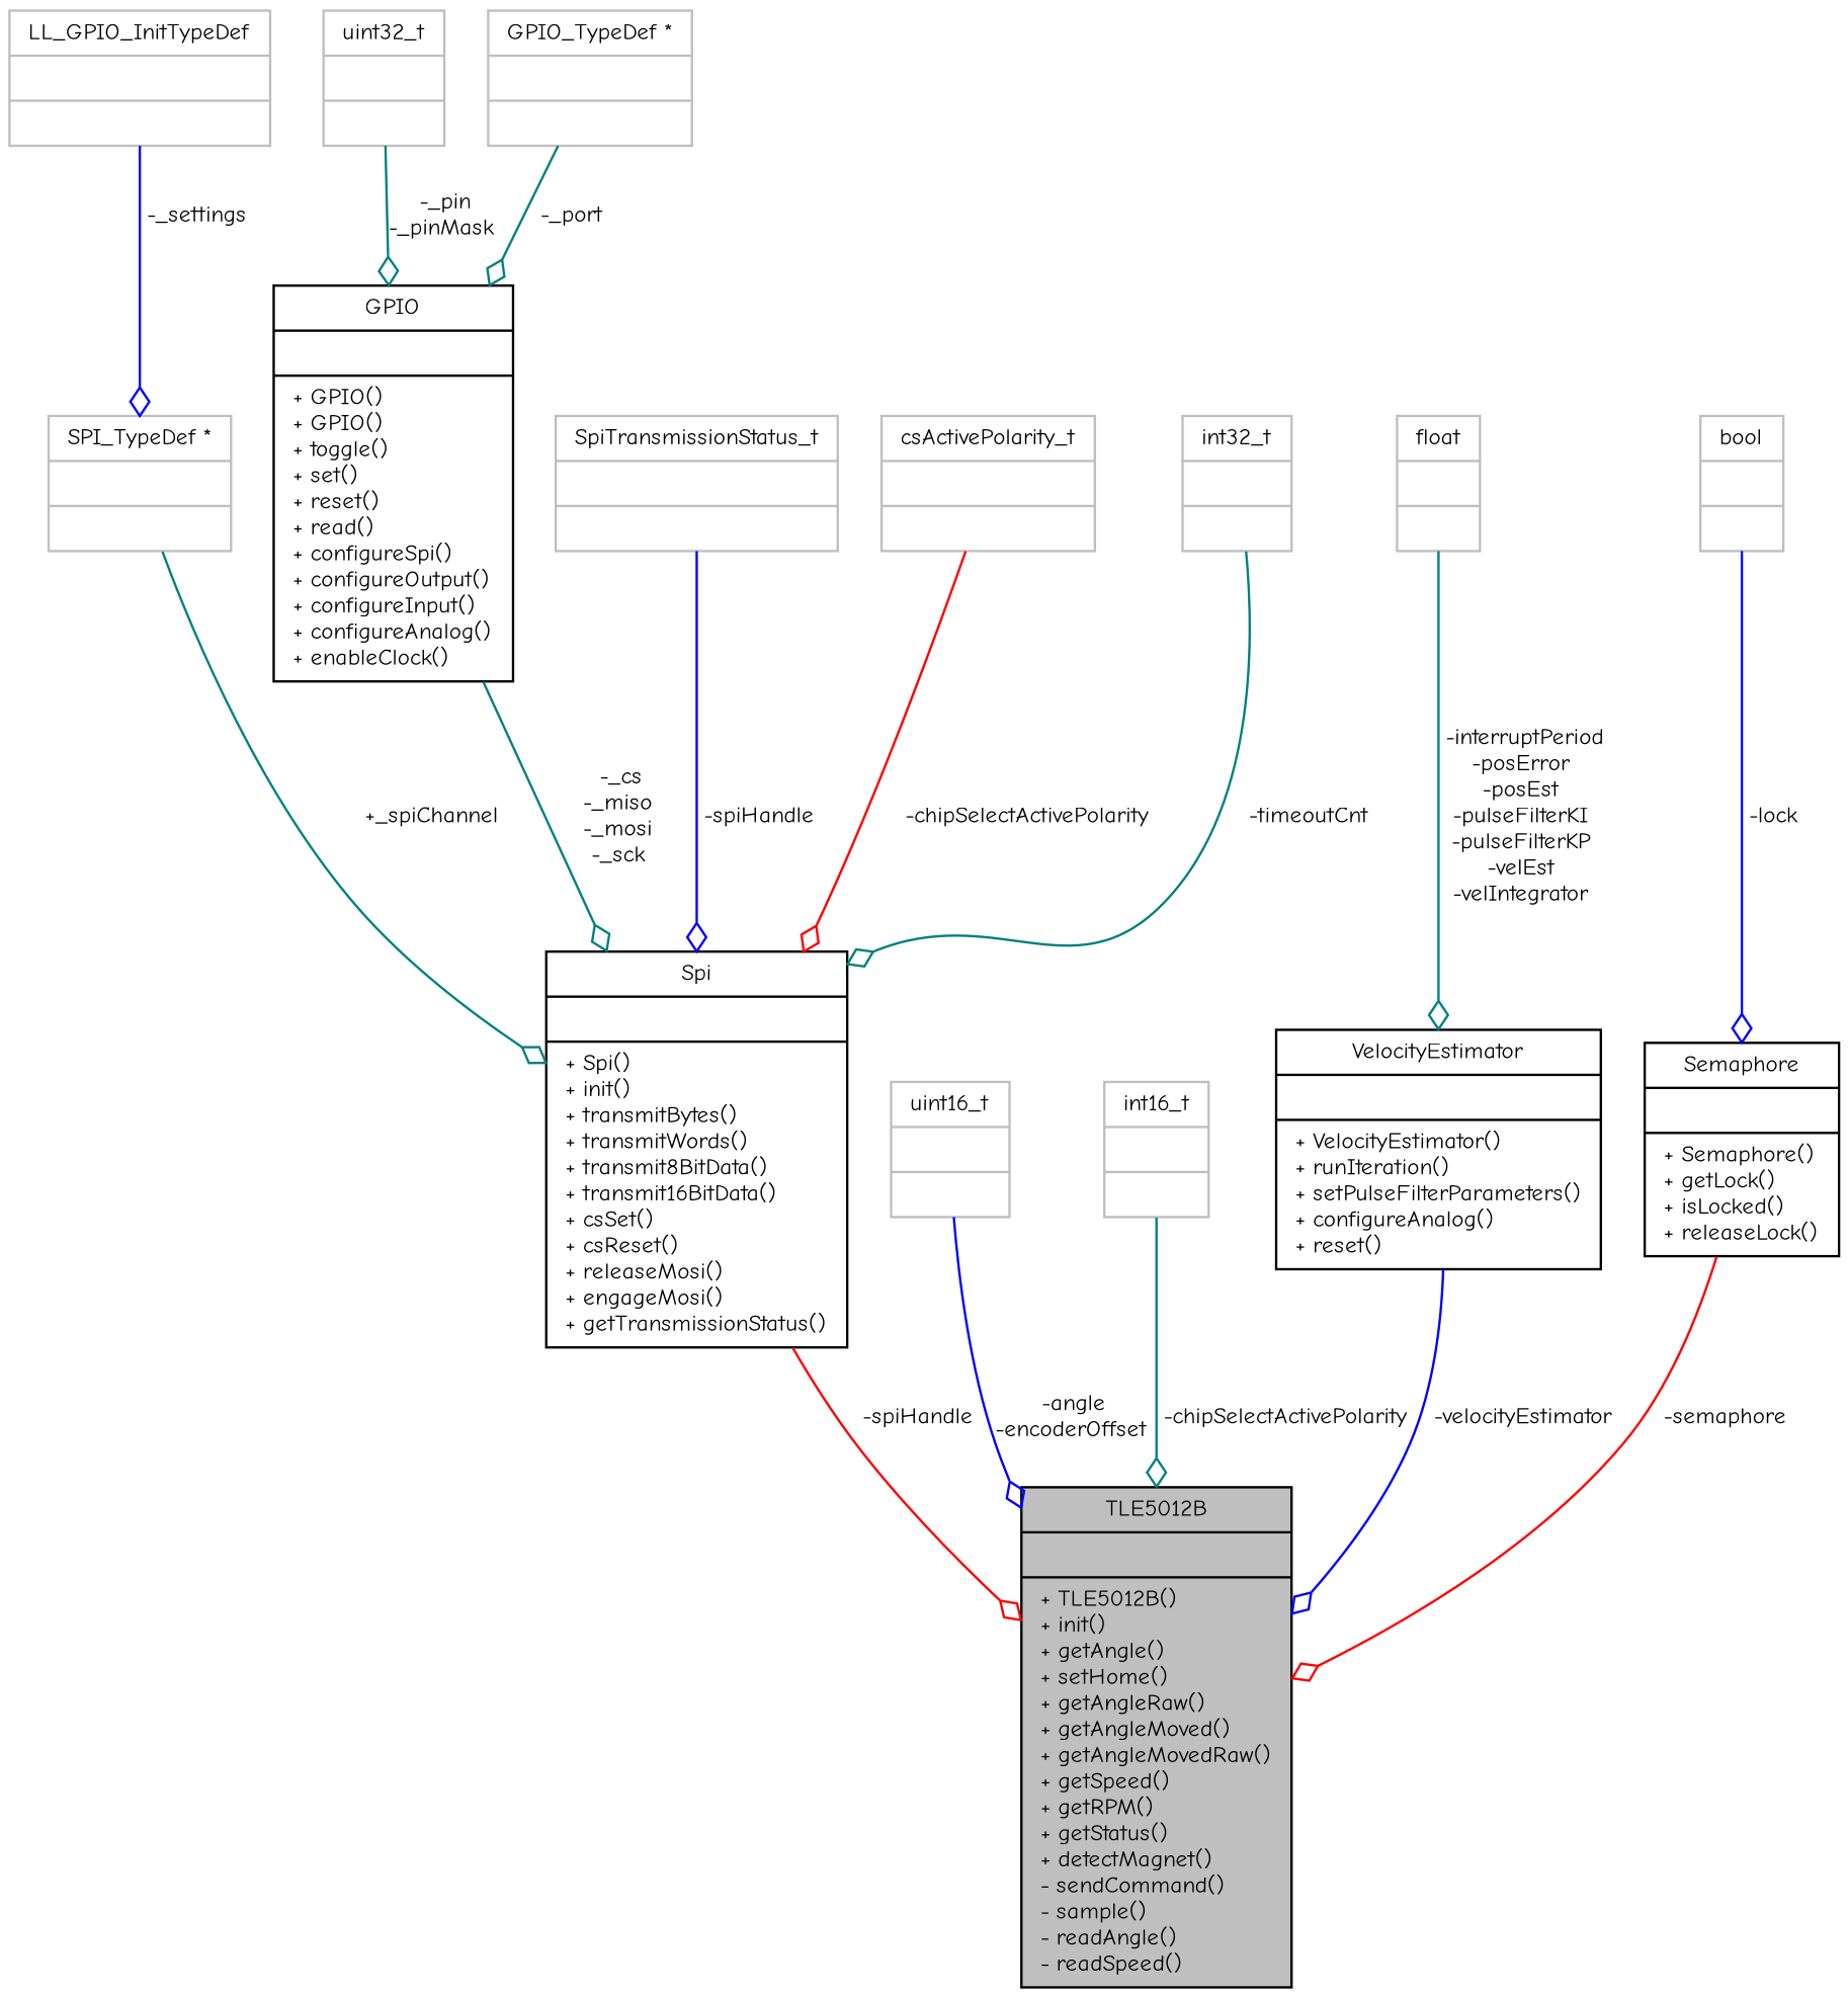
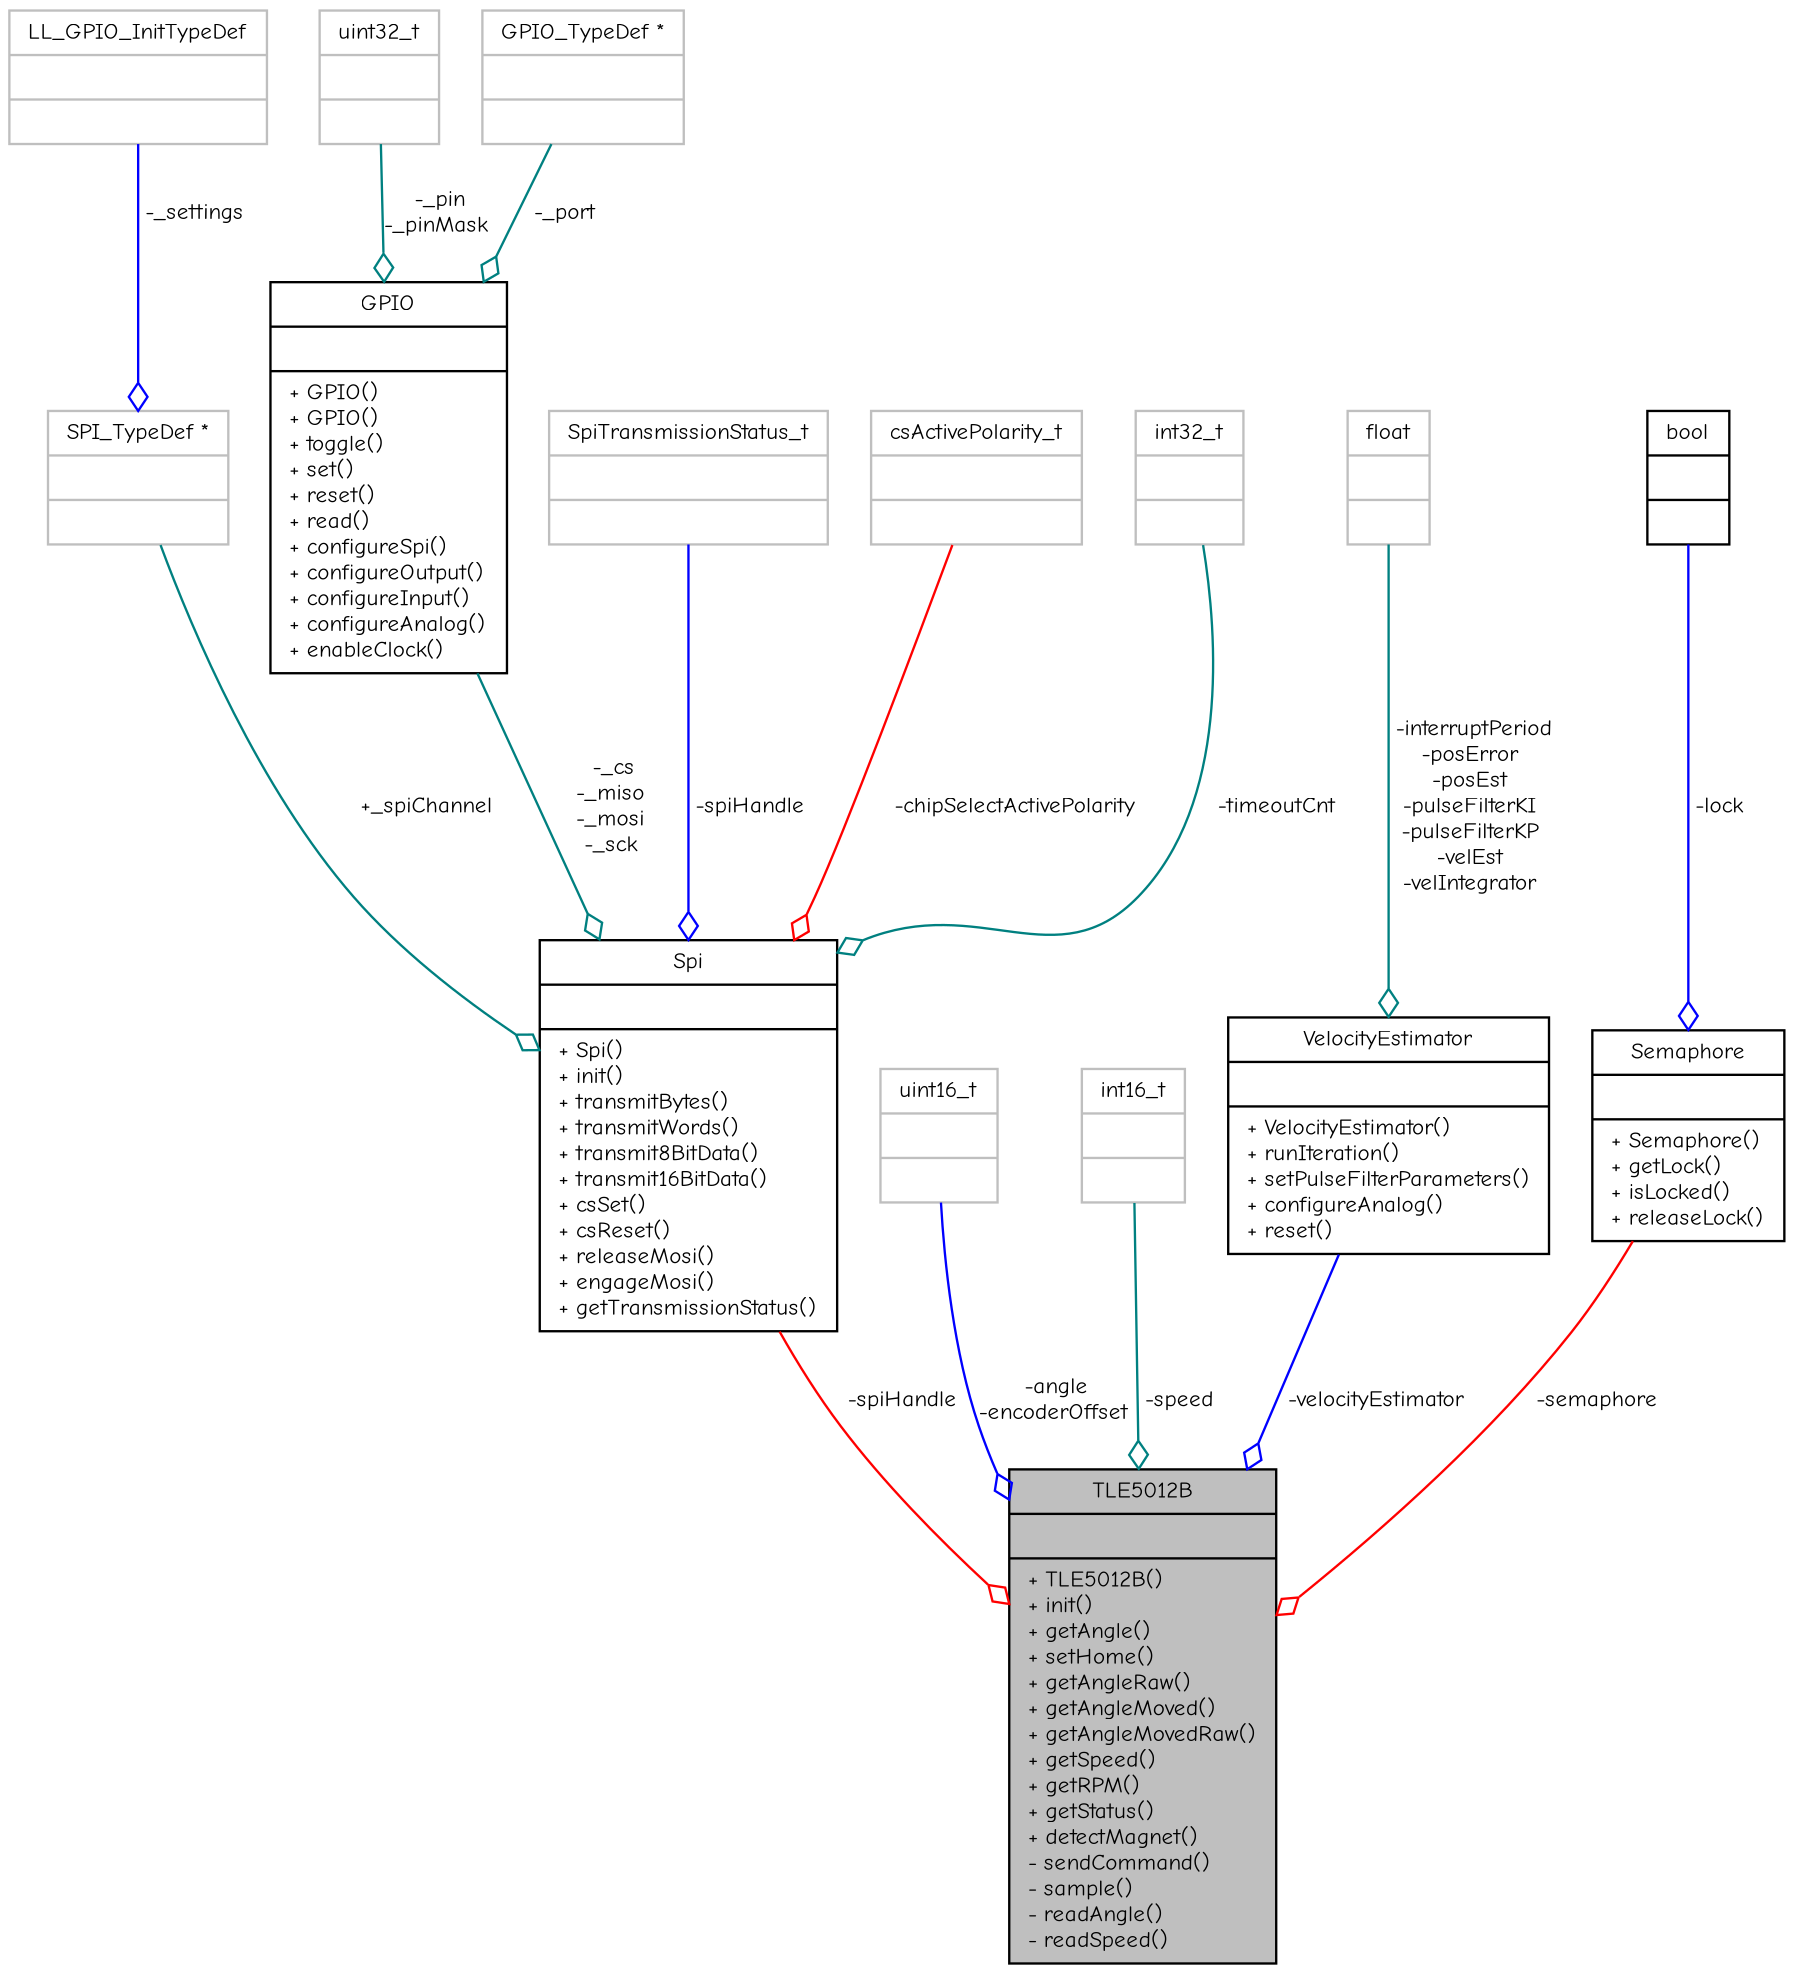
  digraph {
    fontname="Comic Neue"
    node [color=grey75 fillcolor=white fontname="Comic Neue" fontsize=10 shape=record style=filled]
    edge [arrowhead=odiamond color=teal fontname="Comic Neue" fontsize=10 labelfontname=Helvetica labelfontsize=10 style=solid]
    n1 [color=black fillcolor=grey75 fontcolor=black height=0.2 label="{TLE5012B\n||+ TLE5012B()\l+ init()\l+ getAngle()\l+ setHome()\l+ getAngleRaw()\l+ getAngleMoved()\l+ getAngleMovedRaw()\l+ getSpeed()\l+ getRPM()\l+ getStatus()\l+ detectMagnet()\l- sendCommand()\l- sample()\l- readAngle()\l- readSpeed()\l}" width=0.4]
    n2 [color=black height=0.2 label="{Spi\n||+ Spi()\l+ init()\l+ transmitBytes()\l+ transmitWords()\l+ transmit8BitData()\l+ transmit16BitData()\l+ csSet()\l+ csReset()\l+ releaseMosi()\l+ engageMosi()\l+ getTransmissionStatus()\l}" width=0.4]
    n3 [height=0.2 label="{SPI_TypeDef *\n||}" width=0.4]
    n4 [color=black height=0.2 label="{GPIO\n||+ GPIO()\l+ GPIO()\l+ toggle()\l+ set()\l+ reset()\l+ read()\l+ configureSpi()\l+ configureOutput()\l+ configureInput()\l+ configureAnalog()\l+ enableClock()\l}" width=0.4]
    n5 [height=0.2 label="{uint32_t\n||}" width=0.4]
    n6 [height=0.2 label="{GPIO_TypeDef *\n||}" width=0.4]
    n7 [height=0.2 label="{LL_GPIO_InitTypeDef\n||}" width=0.4]
    n8 [height=0.2 label="{SpiTransmissionStatus_t\n||}" width=0.4]
    n9 [height=0.2 label="{csActivePolarity_t\n||}" width=0.4]
    n10 [height=0.2 label="{int32_t\n||}" width=0.4]
    n11 [height=0.2 label="{uint16_t\n||}" width=0.4]
    n12 [height=0.2 label="{int16_t\n||}" width=0.4]
    n13 [color=black height=0.2 label="{VelocityEstimator\n||+ VelocityEstimator()\l+ runIteration()\l+ setPulseFilterParameters()\l+ configureAnalog()\l+ reset()\l}" width=0.4]
    n14 [height=0.2 label="{float\n||}" width=0.4]
    n15 [color=black height=0.2 label="{Semaphore\n||+ Semaphore()\l+ getLock()\l+ isLocked()\l+ releaseLock()\l}" width=0.4]
-   n16 [height=0.2 label="{bool\n||}" width=0.4]
+   n16 [color=black height=0.2 label="{bool\n||}" width=0.4]
    n2 -> n1 [color=red label=" -spiHandle"]
    n3 -> n2 [label=" +_spiChannel"]
    n4 -> n2 [label=" -_cs\n-_miso\n-_mosi\n-_sck"]
    n5 -> n4 [label=" -_pin\n-_pinMask"]
    n6 -> n4 [label=" -_port"]
    n7 -> n3 [color=blue label=" -_settings"]
    n8 -> n2 [color=blue label=" -spiHandle"]
    n9 -> n2 [color=red label=" -chipSelectActivePolarity"]
    n10 -> n2 [label=" -timeoutCnt"]
    n11 -> n1 [color=blue label=" -angle\n-encoderOffset"]
-   n12 -> n1 [label=" -chipSelectActivePolarity"]
+   n12 -> n1 [label=" -speed"]
    n13 -> n1 [color=blue label=" -velocityEstimator"]
    n14 -> n13 [label=" -interruptPeriod\n-posError\n-posEst\n-pulseFilterKI\n-pulseFilterKP\n-velEst\n-velIntegrator"]
    n15 -> n1 [color=red label=" -semaphore"]
    n16 -> n15 [color=blue label=" -lock"]
  }
